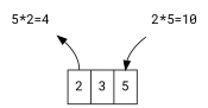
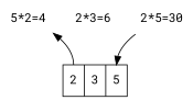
  digraph {
    fontname="Roboto Mono"
    node [color=white fontname="Roboto Mono" shape=none style=filled]
    edge [fontname="Roboto Mono"]
    n1 [label="5*2=4"]
-   n3 [label="2*5=10"]
+   n2 [label="2*3=6"]
+   n3 [label="2*5=30"]
    n4 [label="<head> 2|3|<tail> 5" shape=record color="" style=""]
    subgraph sub_1 {
      rank=same
      n1
+     n2
      n3
    }
+   n1 -> n2 [style=invis]
+   n2 -> n3 [style=invis]
    n3 -> n4 [headport=tail]
    n4 -> n1 [tailport=head]
  }
